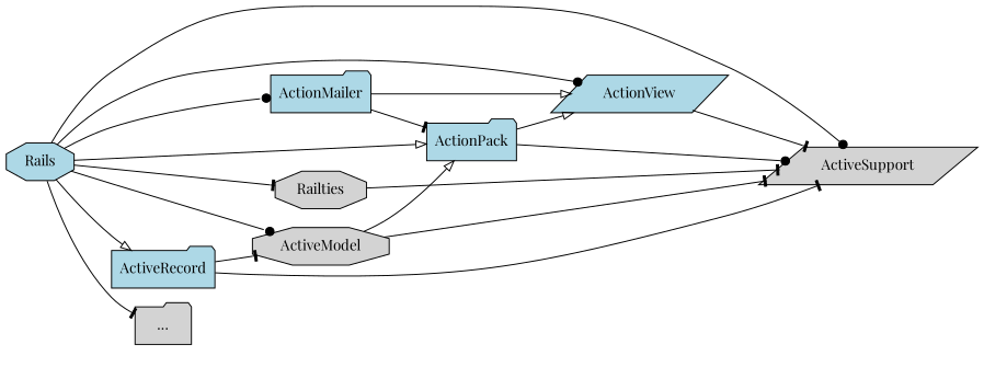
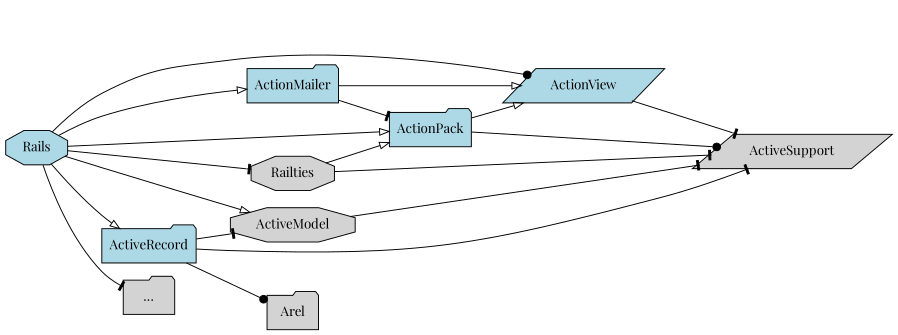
  digraph {
    fontname="Playfair Display"
    rankdir=LR
    node [fillcolor=lightblue fontname="Playfair Display" shape=folder style=filled]
    edge [arrowhead=tee arrowtail=none fontname="Playfair Display"]
    Rails [shape=octagon]
    ActionMailer
    ActionPack
    ActionView [shape=parallelogram]
    ActiveModel [fillcolor=lightgrey shape=octagon]
    ActiveRecord
    ActiveSupport [fillcolor=lightgrey shape=parallelogram]
    Railties [fillcolor=lightgrey shape=octagon]
    "..." [fillcolor=lightgrey]
-   Rails -> ActionMailer [arrowhead=dot]
+   Arel [fillcolor=lightgrey]
+   Rails -> ActionMailer [arrowhead=onormal]
    Rails -> ActionPack [arrowhead=onormal]
    Rails -> ActionView [arrowhead=dot]
-   Rails -> ActiveModel [arrowhead=dot]
+   Rails -> ActiveModel [arrowhead=onormal]
    Rails -> ActiveRecord [arrowhead=onormal]
-   Rails -> ActiveSupport [arrowhead=dot]
    Rails -> Railties
    Rails -> "..."
    ActionMailer -> ActionPack
    ActionMailer -> ActionView [arrowhead=onormal]
    ActionPack -> ActionView [arrowhead=onormal]
    ActionPack -> ActiveSupport [arrowhead=dot]
    ActionView -> ActiveSupport
    ActiveModel -> ActiveSupport
    ActiveRecord -> ActiveModel
    ActiveRecord -> ActiveSupport
-   ActiveModel -> ActionPack [arrowhead=onormal]
+   ActiveRecord -> Arel [arrowhead=dot]
+   Railties -> ActionPack [arrowhead=onormal]
    Railties -> ActiveSupport
  }
